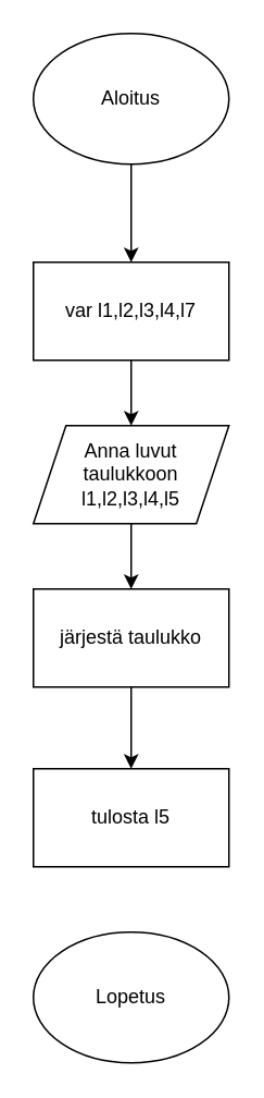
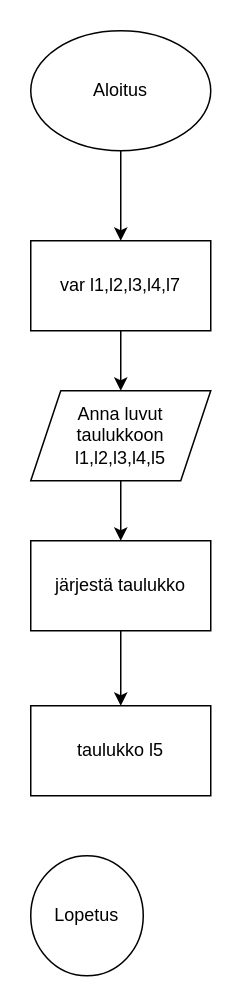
  <mxCell id="0" />
  <mxCell id="1" parent="0" />
  <mxCell id="2" value="" style="edgeStyle=orthogonalEdgeStyle;rounded=0;orthogonalLoop=1;jettySize=auto;html=1;" edge="1" parent="1" source="3" target="5"><mxGeometry relative="1" as="geometry" /></mxCell>
  <mxCell id="3" value="Aloitus" style="ellipse;whiteSpace=wrap;html=1;" vertex="1" parent="1"><mxGeometry x="20" y="20" width="120" height="80" as="geometry" /></mxCell>
  <mxCell id="4" value="" style="edgeStyle=orthogonalEdgeStyle;rounded=0;orthogonalLoop=1;jettySize=auto;html=1;" edge="1" parent="1" source="5" target="7"><mxGeometry relative="1" as="geometry" /></mxCell>
  <mxCell id="5" value="var l1,l2,l3,l4,l7" style="rounded=0;whiteSpace=wrap;html=1;" vertex="1" parent="1"><mxGeometry x="20" y="160" width="120" height="60" as="geometry" /></mxCell>
  <mxCell id="6" value="" style="edgeStyle=orthogonalEdgeStyle;rounded=0;orthogonalLoop=1;jettySize=auto;html=1;" edge="1" parent="1" source="7" target="9"><mxGeometry relative="1" as="geometry" /></mxCell>
  <mxCell id="7" value="Anna luvut&lt;div&gt;taulukkoon&lt;br&gt;&lt;div&gt;l1,l2,l3,l4,l5&lt;/div&gt;&lt;/div&gt;" style="shape=parallelogram;perimeter=parallelogramPerimeter;whiteSpace=wrap;html=1;fixedSize=1;" vertex="1" parent="1"><mxGeometry x="20" y="260" width="120" height="60" as="geometry" /></mxCell>
  <mxCell id="8" value="" style="edgeStyle=orthogonalEdgeStyle;rounded=0;orthogonalLoop=1;jettySize=auto;html=1;" edge="1" parent="1" source="9" target="10"><mxGeometry relative="1" as="geometry" /></mxCell>
  <mxCell id="9" value="järjestä taulukko" style="rounded=0;whiteSpace=wrap;html=1;" vertex="1" parent="1"><mxGeometry x="20" y="360" width="120" height="60" as="geometry" /></mxCell>
- <mxCell id="10" value="tulosta l5" style="rounded=0;whiteSpace=wrap;html=1;" vertex="1" parent="1"><mxGeometry x="20" y="470" width="120" height="60" as="geometry" /></mxCell>
- <mxCell id="11" value="Lopetus" style="ellipse;whiteSpace=wrap;html=1;" vertex="1" parent="1"><mxGeometry x="20" y="570" width="120" height="80" as="geometry" /></mxCell>
+ <mxCell id="10" value="taulukko l5" style="rounded=0;whiteSpace=wrap;html=1;" vertex="1" parent="1"><mxGeometry x="20" y="470" width="120" height="60" as="geometry" /></mxCell>
+ <mxCell id="11" value="Lopetus" style="ellipse;whiteSpace=wrap;html=1;" vertex="1" parent="1"><mxGeometry x="20" y="570" width="75" height="80" as="geometry" /></mxCell>
